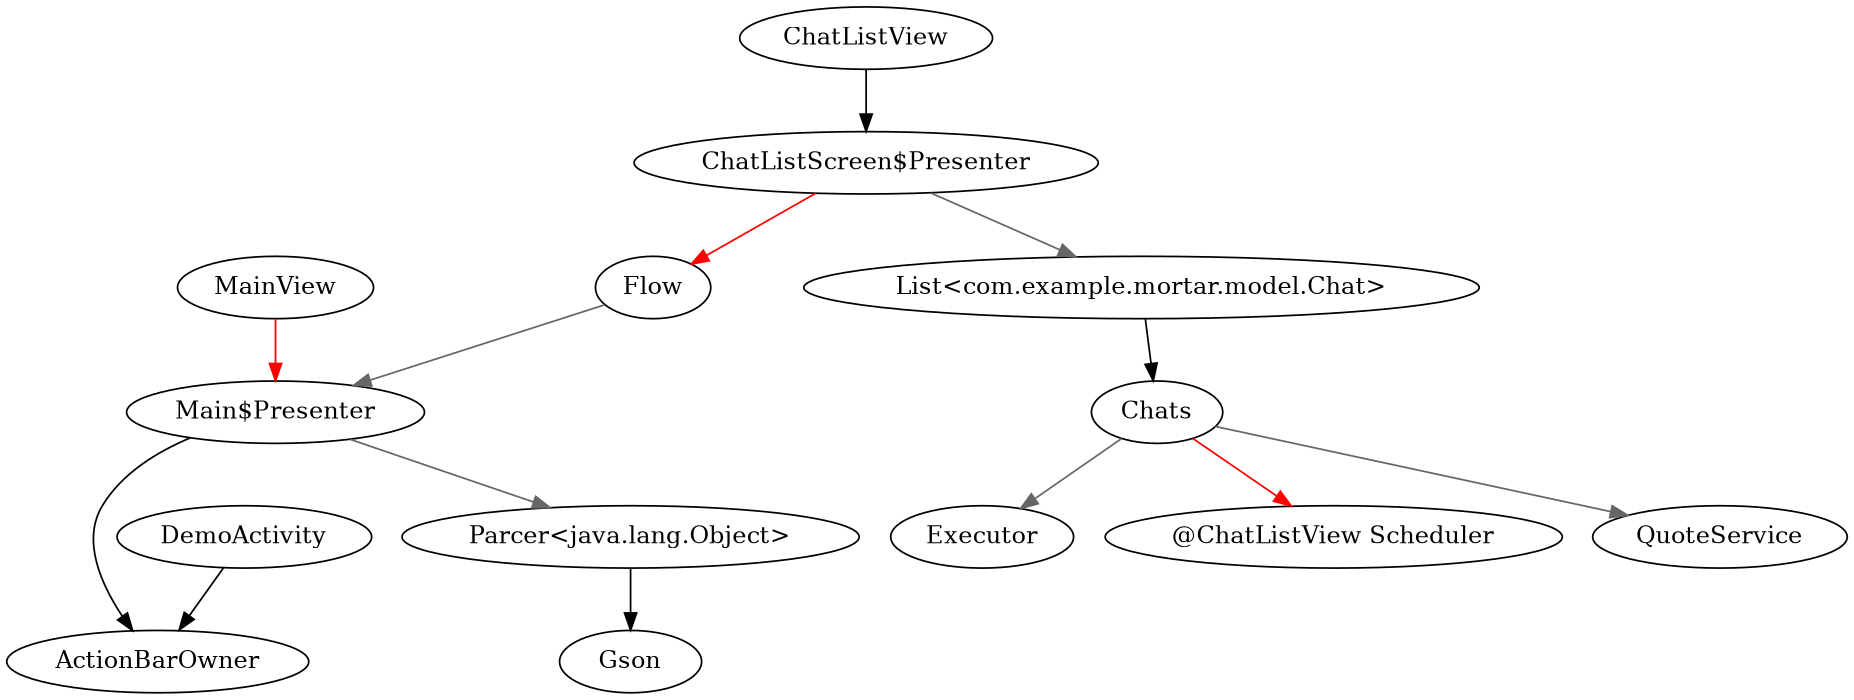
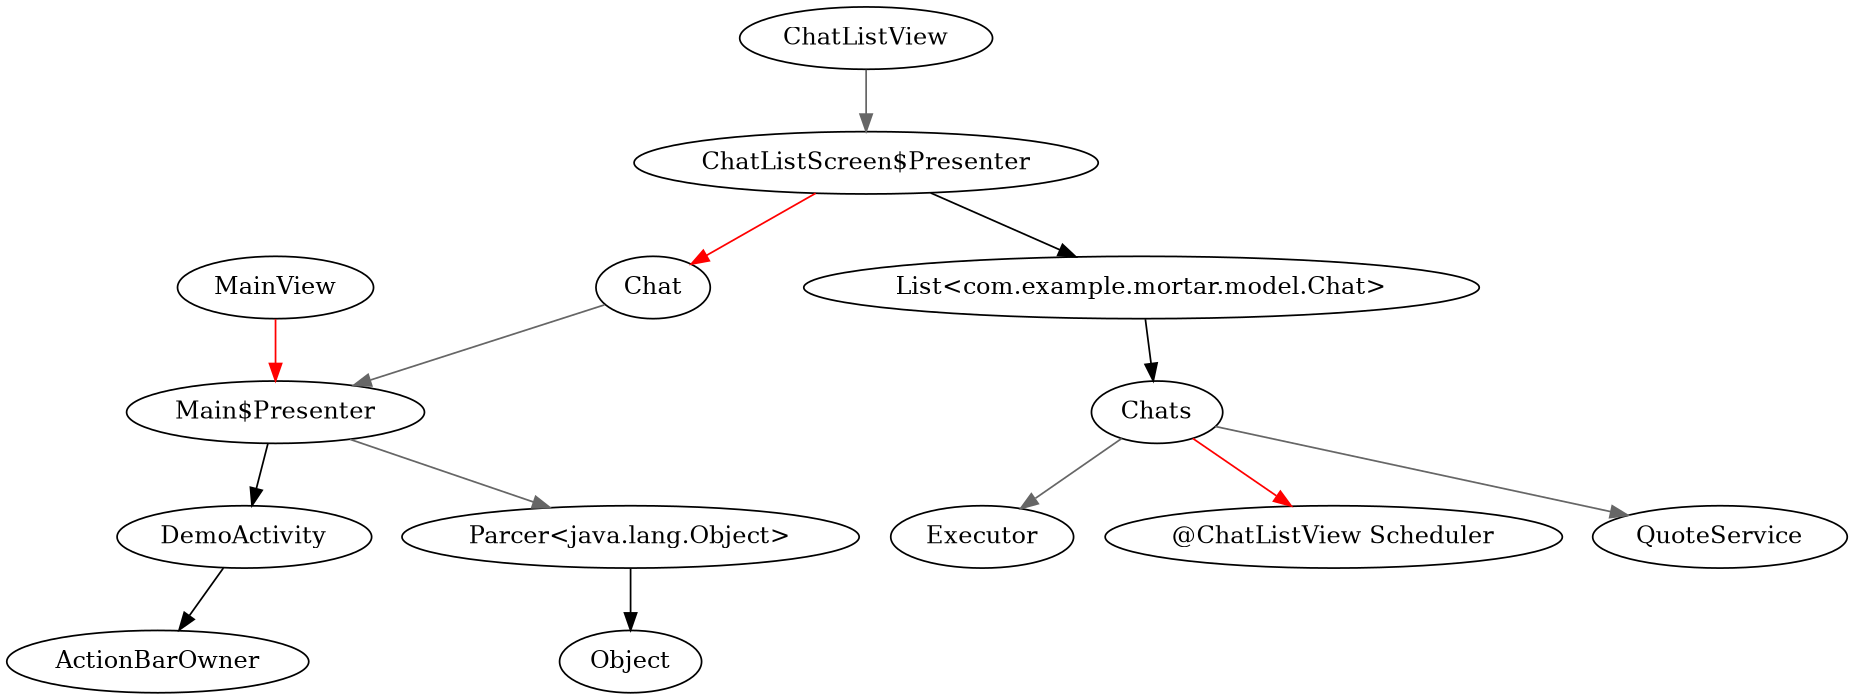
  digraph {
    concentrate=true
    edge [color=black]
    n1 [label="ChatListScreen$Presenter"]
-   Flow
+   Flow [label=Chat]
    n3 [label="List<com.example.mortar.model.Chat>"]
    n4 [label="Main$Presenter"]
    Chats
    ActionBarOwner
    n7 [label="Parcer<java.lang.Object>"]
    Executor
    n9 [label="@ChatListView Scheduler"]
    QuoteService
    ChatListView
    DemoActivity
-   Gson
+   Gson [label=Object]
    MainView
    n1 -> Flow [color=red]
-   n1 -> n3 [color=gray40]
+   n1 -> n3
    Flow -> n4 [color=gray40]
    n3 -> Chats
-   n4 -> ActionBarOwner
+   n4 -> DemoActivity
    n4 -> n7 [color=gray40]
    Chats -> Executor [color=gray40]
    Chats -> n9 [color=red]
    Chats -> QuoteService [color=gray40]
    n7 -> Gson
-   ChatListView -> n1
+   ChatListView -> n1 [color=gray40]
    DemoActivity -> ActionBarOwner
    MainView -> n4 [color=red]
  }
